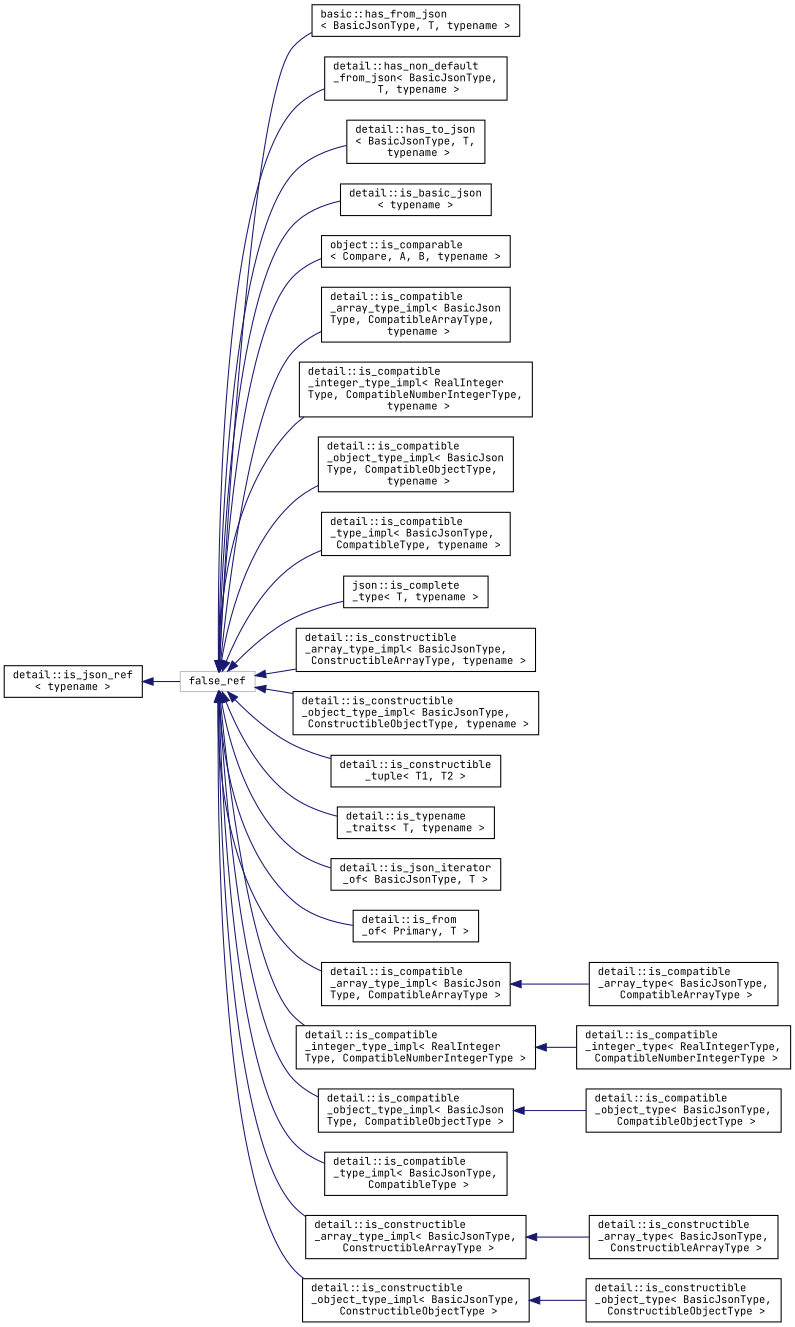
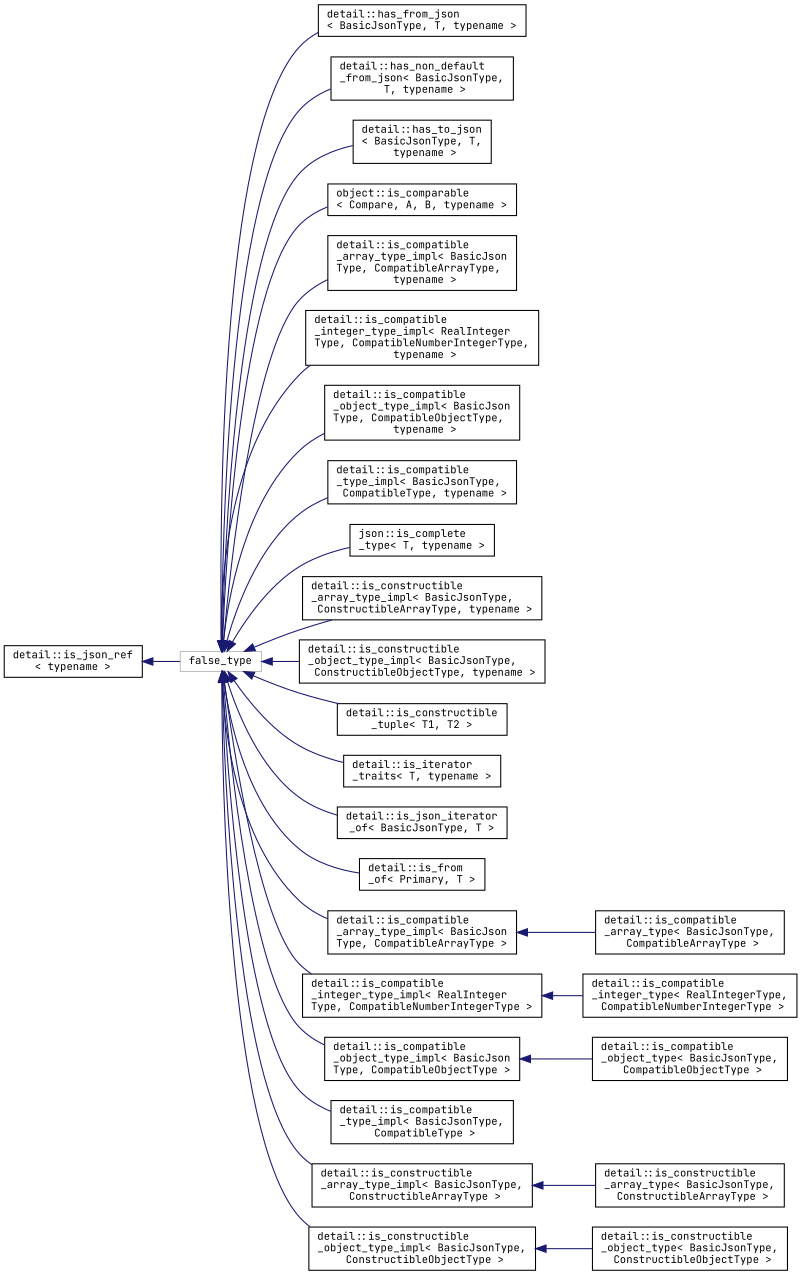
  digraph {
    fontname="JetBrains Mono"
    rankdir=LR
    node [color=black fillcolor=white fontname="JetBrains Mono" fontsize=10 shape=record style=filled]
    edge [color=midnightblue dir=back fontname="JetBrains Mono" fontsize=10 labelfontname=Helvetica labelfontsize=10 style=solid]
-   n1 [color=grey75 height=0.2 label=false_ref width=0.4]
-   n2 [height=0.2 label="basic::has_from_json\l\< BasicJsonType, T, typename \>" width=0.4]
+   n1 [color=grey75 height=0.2 label=false_type width=0.4]
+   n2 [height=0.2 label="detail::has_from_json\l\< BasicJsonType, T, typename \>" width=0.4]
    n3 [height=0.2 label="detail::has_non_default\l_from_json\< BasicJsonType,\l T, typename \>" width=0.4]
    n4 [height=0.2 label="detail::has_to_json\l\< BasicJsonType, T,\l typename \>" width=0.4]
-   n5 [height=0.2 label="detail::is_basic_json\l\< typename \>" width=0.4]
    n6 [height=0.2 label="object::is_comparable\l\< Compare, A, B, typename \>" width=0.4]
    n7 [height=0.2 label="detail::is_compatible\l_array_type_impl\< BasicJson\lType, CompatibleArrayType,\l typename \>" width=0.4]
    n8 [height=0.2 label="detail::is_compatible\l_integer_type_impl\< RealInteger\lType, CompatibleNumberIntegerType,\l typename \>" width=0.4]
    n9 [height=0.2 label="detail::is_compatible\l_object_type_impl\< BasicJson\lType, CompatibleObjectType,\l typename \>" width=0.4]
    n10 [height=0.2 label="detail::is_compatible\l_type_impl\< BasicJsonType,\l CompatibleType, typename \>" width=0.4]
    n11 [height=0.2 label="json::is_complete\l_type\< T, typename \>" width=0.4]
    n12 [height=0.2 label="detail::is_constructible\l_array_type_impl\< BasicJsonType,\l ConstructibleArrayType, typename \>" width=0.4]
    n13 [height=0.2 label="detail::is_constructible\l_object_type_impl\< BasicJsonType,\l ConstructibleObjectType, typename \>" width=0.4]
    n14 [height=0.2 label="detail::is_constructible\l_tuple\< T1, T2 \>" width=0.4]
-   n15 [height=0.2 label="detail::is_typename\l_traits\< T, typename \>" width=0.4]
+   n15 [height=0.2 label="detail::is_iterator\l_traits\< T, typename \>" width=0.4]
    n16 [height=0.2 label="detail::is_json_iterator\l_of\< BasicJsonType, T \>" width=0.4]
    n17 [height=0.2 label="detail::is_from\l_of\< Primary, T \>" width=0.4]
    n18 [height=0.2 label="detail::is_compatible\l_array_type_impl\< BasicJson\lType, CompatibleArrayType \>" width=0.4]
    n19 [height=0.2 label="detail::is_compatible\l_integer_type_impl\< RealInteger\lType, CompatibleNumberIntegerType \>" width=0.4]
    n20 [height=0.2 label="detail::is_compatible\l_object_type_impl\< BasicJson\lType, CompatibleObjectType \>" width=0.4]
    n21 [height=0.2 label="detail::is_compatible\l_type_impl\< BasicJsonType,\l CompatibleType \>" width=0.4]
    n22 [height=0.2 label="detail::is_constructible\l_array_type_impl\< BasicJsonType,\l ConstructibleArrayType \>" width=0.4]
    n23 [height=0.2 label="detail::is_constructible\l_object_type_impl\< BasicJsonType,\l ConstructibleObjectType \>" width=0.4]
    n24 [height=0.2 label="detail::is_json_ref\l\< typename \>" width=0.4]
    n25 [height=0.2 label="detail::is_compatible\l_array_type\< BasicJsonType,\l CompatibleArrayType \>" width=0.4]
    n26 [height=0.2 label="detail::is_compatible\l_integer_type\< RealIntegerType,\l CompatibleNumberIntegerType \>" width=0.4]
    n27 [height=0.2 label="detail::is_compatible\l_object_type\< BasicJsonType,\l CompatibleObjectType \>" width=0.4]
    n28 [height=0.2 label="detail::is_constructible\l_array_type\< BasicJsonType,\l ConstructibleArrayType \>" width=0.4]
    n29 [height=0.2 label="detail::is_constructible\l_object_type\< BasicJsonType,\l ConstructibleObjectType \>" width=0.4]
    n1 -> n2
    n1 -> n3
    n1 -> n4
-   n1 -> n5
    n1 -> n6
    n1 -> n7
    n1 -> n8
    n1 -> n9
    n1 -> n10
    n1 -> n11
    n1 -> n12
    n1 -> n13
    n1 -> n14
    n1 -> n15
    n1 -> n16
    n1 -> n17
    n1 -> n18
    n1 -> n19
    n1 -> n20
    n1 -> n21
    n1 -> n22
    n1 -> n23
    n18 -> n25
    n19 -> n26
    n20 -> n27
    n22 -> n28
    n23 -> n29
    n24 -> n1
  }
